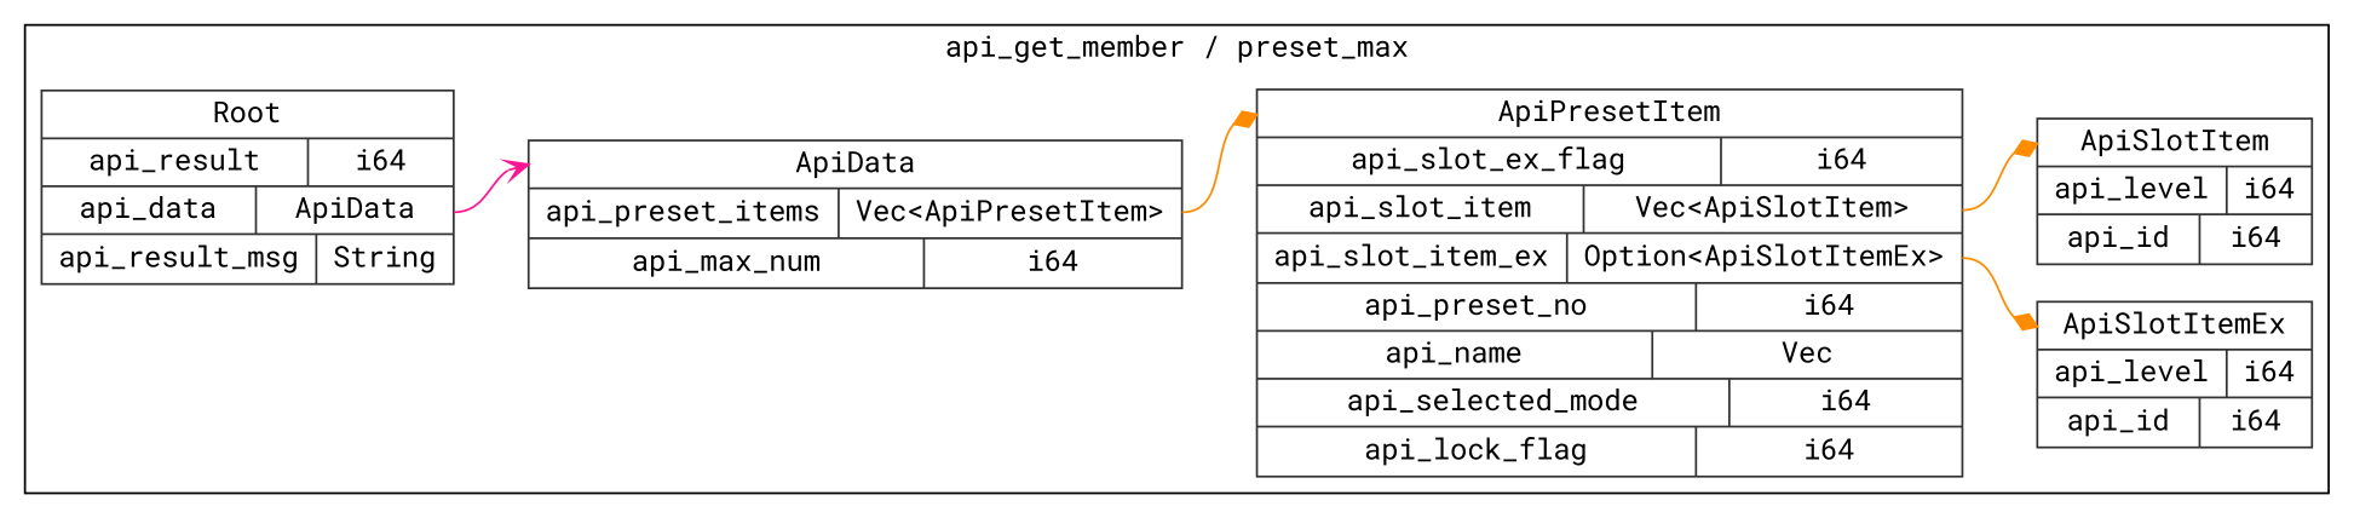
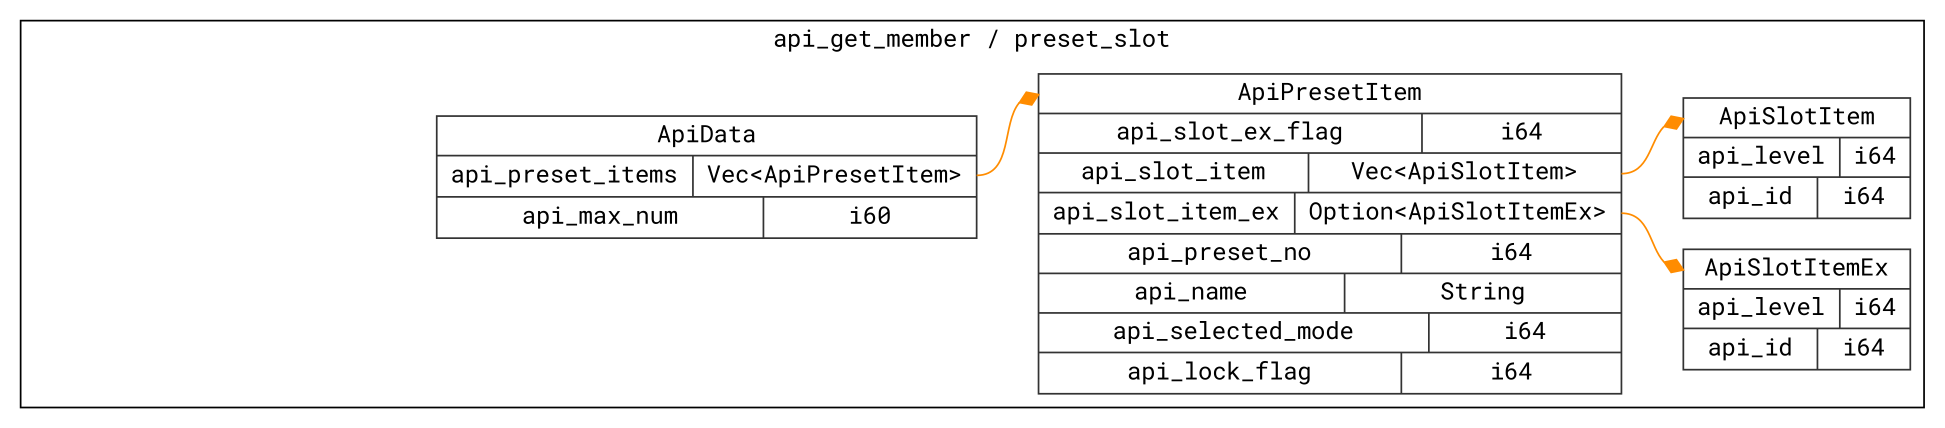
  digraph {
    fontname="Roboto Mono"
    rankdir=LR
    node [color=gray20 fontname="Roboto Mono" shape=record style=solid]
    edge [arrowhead=diamond color=darkorange fontname="Roboto Mono" style=solid]
    n1 [label="<ApiSlotItemEx> ApiSlotItemEx  | { api_level | <api_level> i64 } | { api_id | <api_id> i64 }"]
-   n2 [label="<Root> Root  | { api_result | <api_result> i64 } | { api_data | <api_data> ApiData } | { api_result_msg | <api_result_msg> String }"]
-   n3 [label="<ApiData> ApiData  | { api_preset_items | <api_preset_items> Vec\<ApiPresetItem\> } | { api_max_num | <api_max_num> i64 }"]
-   n4 [label="<ApiPresetItem> ApiPresetItem  | { api_slot_ex_flag | <api_slot_ex_flag> i64 } | { api_slot_item | <api_slot_item> Vec\<ApiSlotItem\> } | { api_slot_item_ex | <api_slot_item_ex> Option\<ApiSlotItemEx\> } | { api_preset_no | <api_preset_no> i64 } | { api_name | <api_name> Vec } | { api_selected_mode | <api_selected_mode> i64 } | { api_lock_flag | <api_lock_flag> i64 }"]
+   n3 [label="<ApiData> ApiData  | { api_preset_items | <api_preset_items> Vec\<ApiPresetItem\> } | { api_max_num | <api_max_num> i60 }"]
+   n4 [label="<ApiPresetItem> ApiPresetItem  | { api_slot_ex_flag | <api_slot_ex_flag> i64 } | { api_slot_item | <api_slot_item> Vec\<ApiSlotItem\> } | { api_slot_item_ex | <api_slot_item_ex> Option\<ApiSlotItemEx\> } | { api_preset_no | <api_preset_no> i64 } | { api_name | <api_name> String } | { api_selected_mode | <api_selected_mode> i64 } | { api_lock_flag | <api_lock_flag> i64 }"]
    n5 [label="<ApiSlotItem> ApiSlotItem  | { api_level | <api_level> i64 } | { api_id | <api_id> i64 }"]
    subgraph cluster_1 {
-     label="api_get_member / preset_max"
+     label="api_get_member / preset_slot"
      n1
-     n2
      n3
      n4
      n5
    }
-   n2 -> n3 [arrowhead=vee color=deeppink headport="ApiData:w" tailport="api_data:e"]
    n3 -> n4 [headport="ApiPresetItem:w" tailport="api_preset_items:e"]
    n4 -> n1 [headport="ApiSlotItemEx:w" tailport="api_slot_item_ex:e"]
    n4 -> n5 [headport="ApiSlotItem:w" tailport="api_slot_item:e"]
  }
